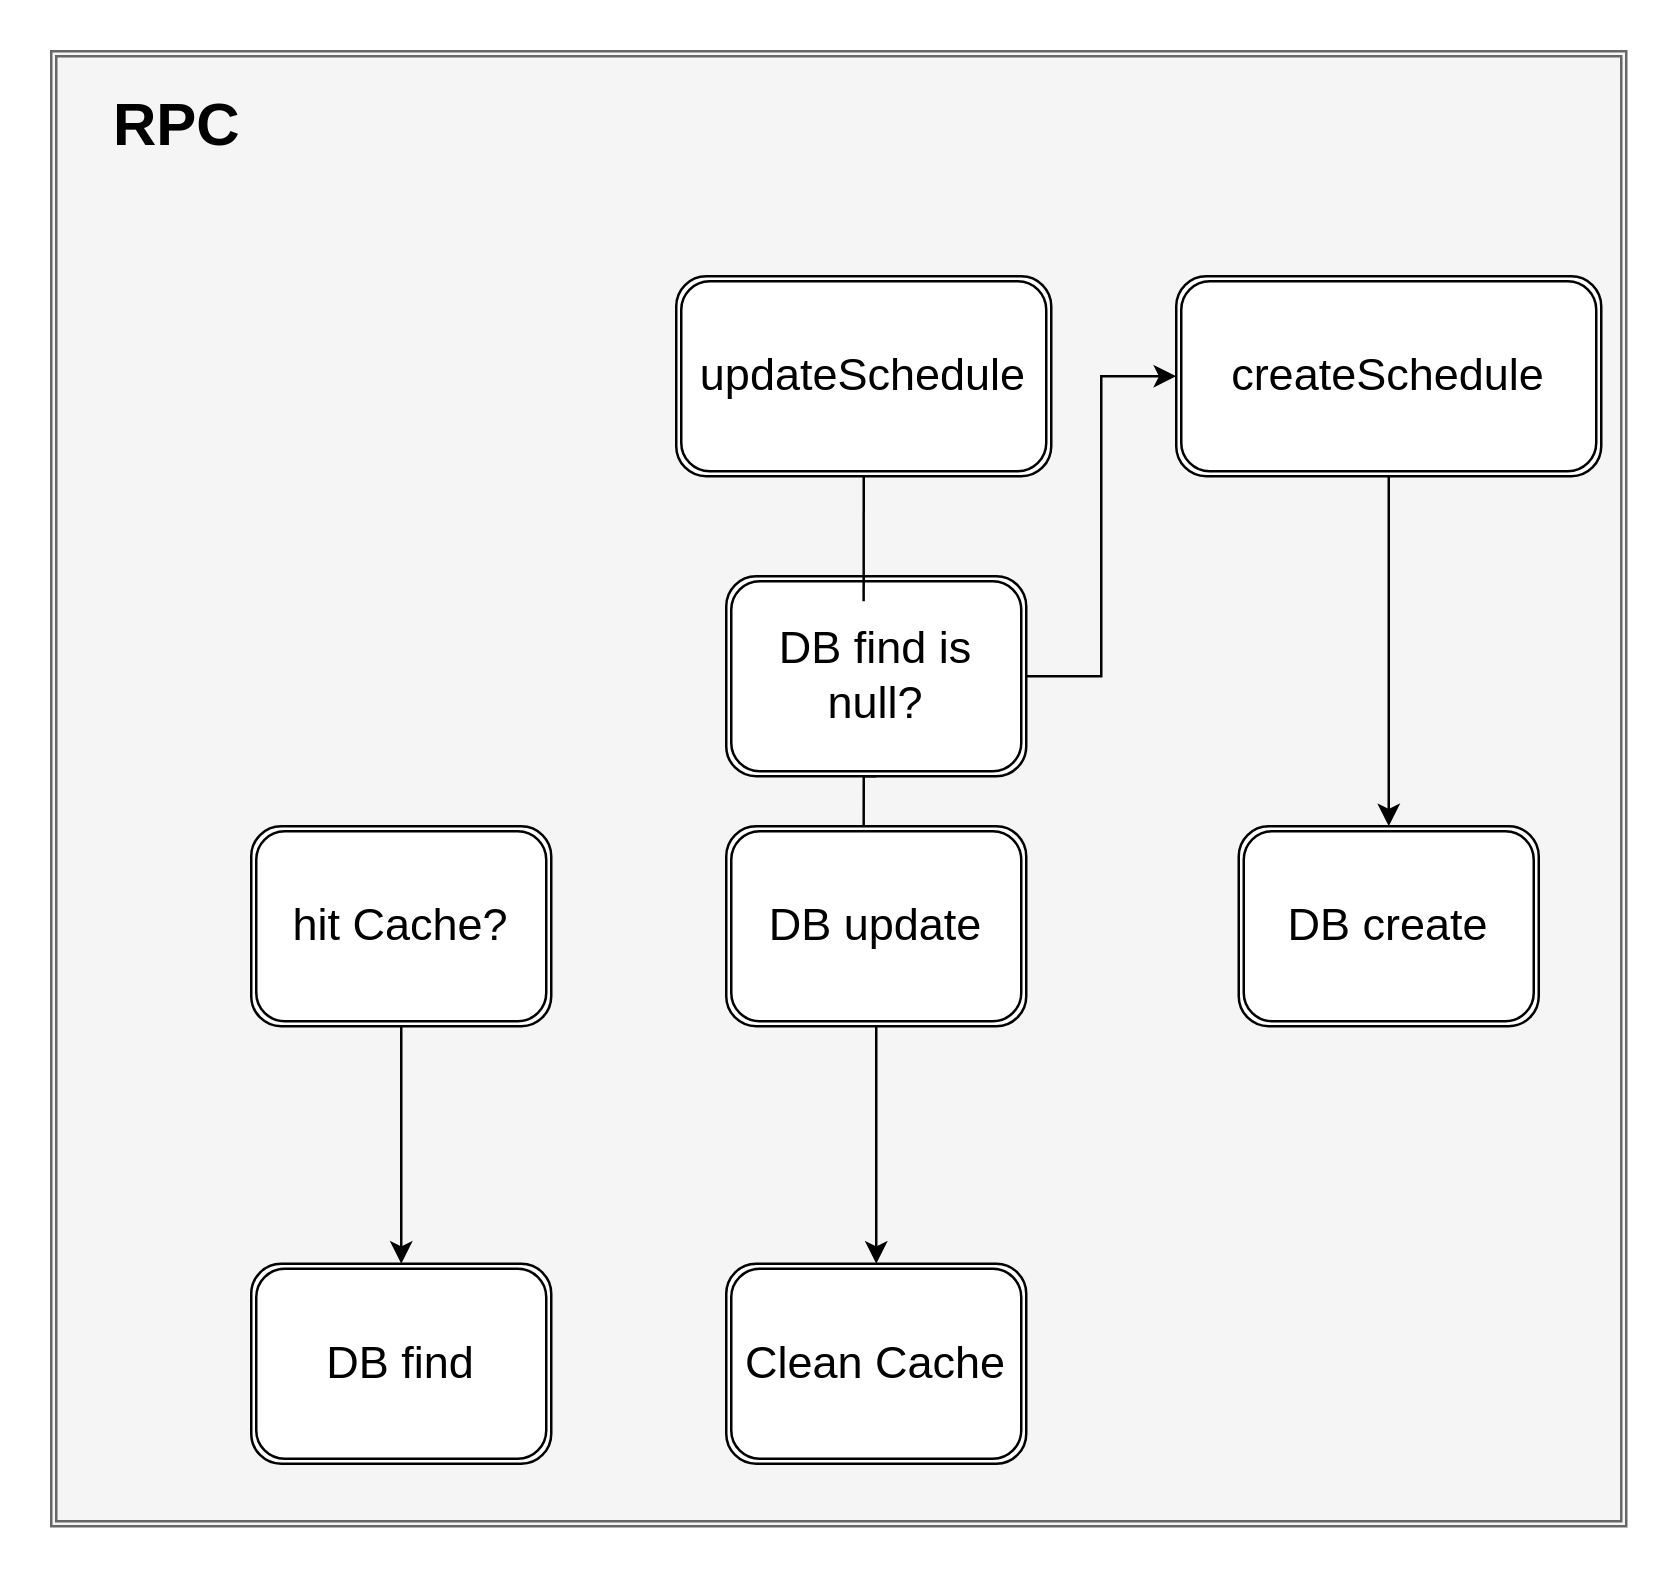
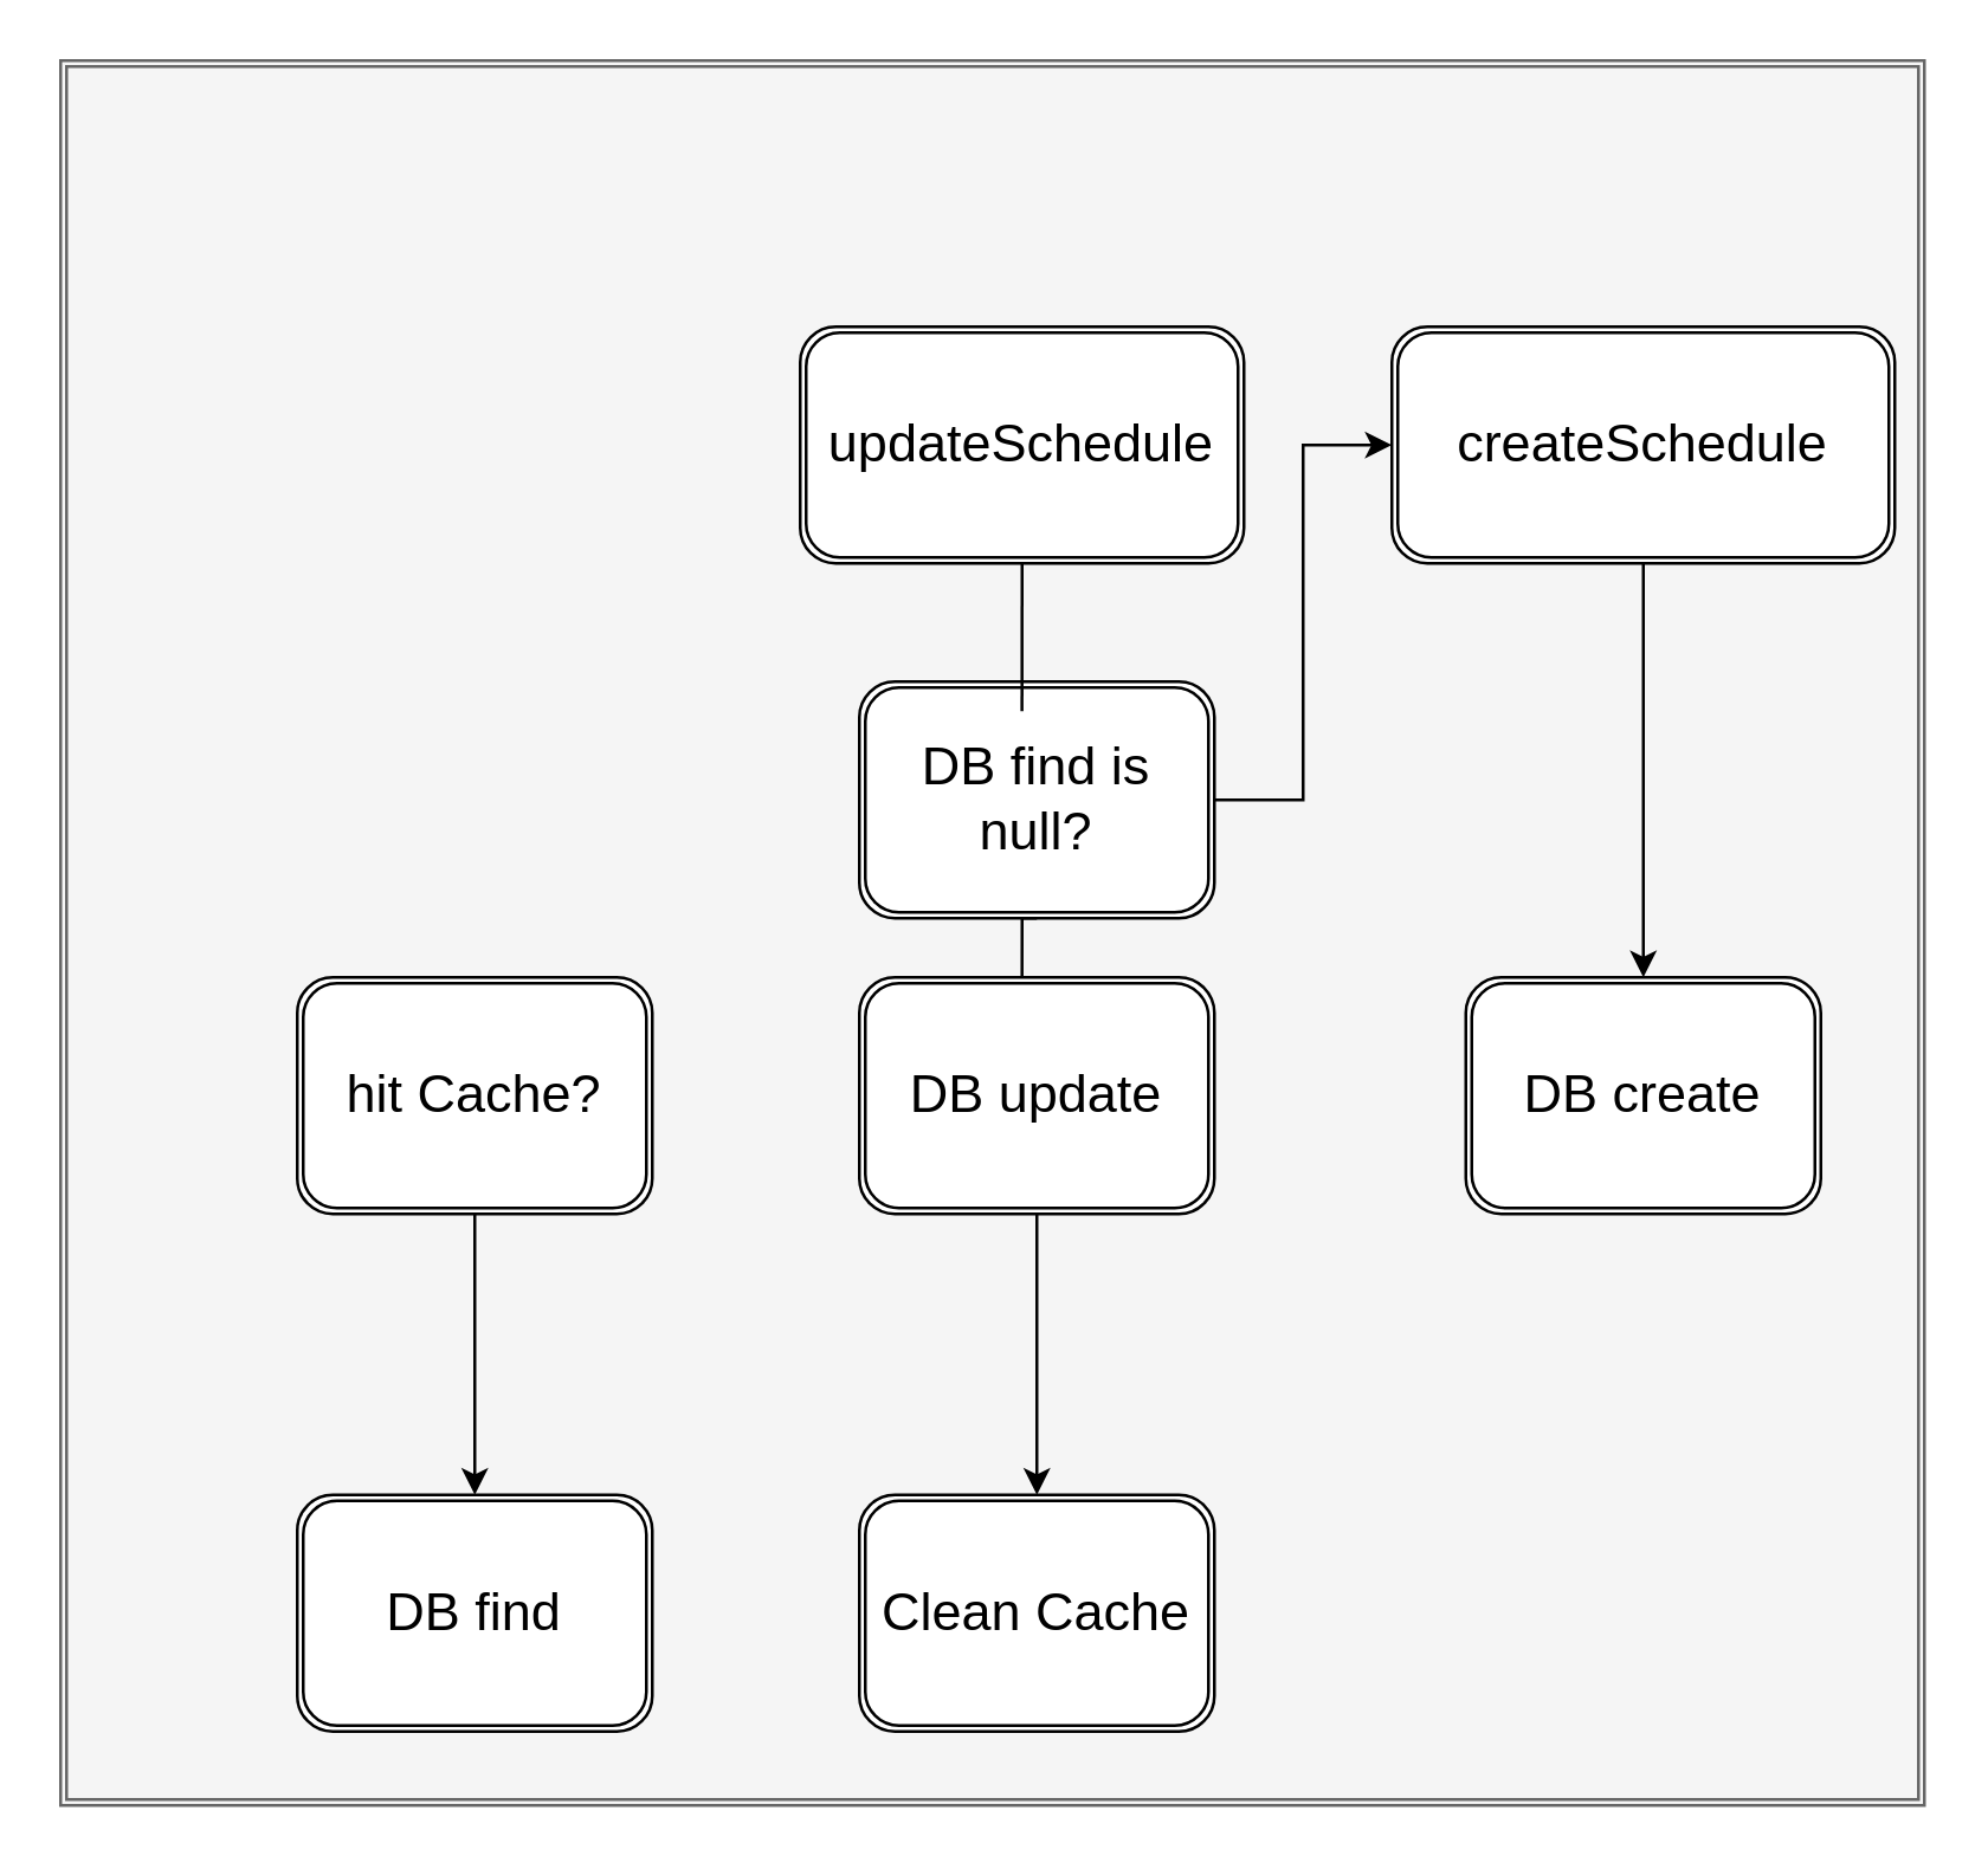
  <mxCell id="0" />
  <mxCell id="1" parent="0" />
  <mxCell id="2" value="" style="shape=ext;double=1;rounded=0;whiteSpace=wrap;html=1;fillColor=#f5f5f5;fontColor=#333333;strokeColor=#666666;" vertex="1" parent="1"><mxGeometry x="20" y="20" width="630" height="590" as="geometry" /></mxCell>
- <mxCell id="3" value="RPC" style="text;strokeColor=none;fillColor=none;html=1;fontSize=24;fontStyle=1;verticalAlign=middle;align=center;" vertex="1" parent="1"><mxGeometry x="20" y="30" width="100" height="40" as="geometry" /></mxCell>
  <mxCell id="4" style="edgeStyle=orthogonalEdgeStyle;rounded=0;orthogonalLoop=1;jettySize=auto;html=1;exitX=0.5;exitY=1;exitDx=0;exitDy=0;entryX=0.458;entryY=0.125;entryDx=0;entryDy=0;entryPerimeter=0;fontSize=18;startArrow=none;" edge="1" parent="1" source="16" target="12"><mxGeometry relative="1" as="geometry" /></mxCell>
  <mxCell id="5" value="updateSchedule" style="shape=ext;double=1;rounded=1;whiteSpace=wrap;html=1;fontSize=18;" vertex="1" parent="1"><mxGeometry x="270" y="110" width="150" height="80" as="geometry" /></mxCell>
  <mxCell id="6" style="edgeStyle=orthogonalEdgeStyle;rounded=0;orthogonalLoop=1;jettySize=auto;html=1;exitX=0.5;exitY=1;exitDx=0;exitDy=0;entryX=0.5;entryY=0;entryDx=0;entryDy=0;fontSize=18;" edge="1" parent="1" source="7" target="14"><mxGeometry relative="1" as="geometry" /></mxCell>
  <mxCell id="7" value="createSchedule" style="shape=ext;double=1;rounded=1;whiteSpace=wrap;html=1;fontSize=18;" vertex="1" parent="1"><mxGeometry x="470" y="110" width="170" height="80" as="geometry" /></mxCell>
  <mxCell id="8" value="" style="endArrow=classic;html=1;rounded=0;fontSize=18;exitX=0.5;exitY=1;exitDx=0;exitDy=0;" edge="1" parent="1" source="10" target="9"><mxGeometry width="50" height="50" relative="1" as="geometry"><mxPoint x="360" y="450" as="sourcePoint" /><mxPoint x="410" y="400" as="targetPoint" /></mxGeometry></mxCell>
  <mxCell id="9" value="DB find" style="shape=ext;double=1;rounded=1;whiteSpace=wrap;html=1;fontSize=18;" vertex="1" parent="1"><mxGeometry x="100" y="505" width="120" height="80" as="geometry" /></mxCell>
  <mxCell id="10" value="hit Cache?" style="shape=ext;double=1;rounded=1;whiteSpace=wrap;html=1;fontSize=18;" vertex="1" parent="1"><mxGeometry x="100" y="330" width="120" height="80" as="geometry" /></mxCell>
  <mxCell id="11" style="edgeStyle=orthogonalEdgeStyle;rounded=0;orthogonalLoop=1;jettySize=auto;html=1;exitX=0.5;exitY=1;exitDx=0;exitDy=0;fontSize=18;" edge="1" parent="1" source="12" target="13"><mxGeometry relative="1" as="geometry" /></mxCell>
  <mxCell id="12" value="DB update" style="shape=ext;double=1;rounded=1;whiteSpace=wrap;html=1;fontSize=18;" vertex="1" parent="1"><mxGeometry x="290" y="330" width="120" height="80" as="geometry" /></mxCell>
  <mxCell id="13" value="Clean Cache" style="shape=ext;double=1;rounded=1;whiteSpace=wrap;html=1;fontSize=18;" vertex="1" parent="1"><mxGeometry x="290" y="505" width="120" height="80" as="geometry" /></mxCell>
  <mxCell id="14" value="DB create" style="shape=ext;double=1;rounded=1;whiteSpace=wrap;html=1;fontSize=18;" vertex="1" parent="1"><mxGeometry x="495" y="330" width="120" height="80" as="geometry" /></mxCell>
  <mxCell id="15" style="edgeStyle=orthogonalEdgeStyle;rounded=0;orthogonalLoop=1;jettySize=auto;html=1;exitX=1;exitY=0.5;exitDx=0;exitDy=0;entryX=0;entryY=0.5;entryDx=0;entryDy=0;fontSize=18;" edge="1" parent="1" source="16" target="7"><mxGeometry relative="1" as="geometry" /></mxCell>
  <mxCell id="16" value="DB find is null?" style="shape=ext;double=1;rounded=1;whiteSpace=wrap;html=1;fontSize=18;" vertex="1" parent="1"><mxGeometry x="290" y="230" width="120" height="80" as="geometry" /></mxCell>
  <mxCell id="17" value="" style="edgeStyle=orthogonalEdgeStyle;rounded=0;orthogonalLoop=1;jettySize=auto;html=1;exitX=0.5;exitY=1;exitDx=0;exitDy=0;entryX=0.458;entryY=0.125;entryDx=0;entryDy=0;entryPerimeter=0;fontSize=18;endArrow=none;" edge="1" parent="1" source="5" target="16"><mxGeometry relative="1" as="geometry"><mxPoint x="345" y="190" as="sourcePoint" /><mxPoint x="344.96" y="340" as="targetPoint" /></mxGeometry></mxCell>
